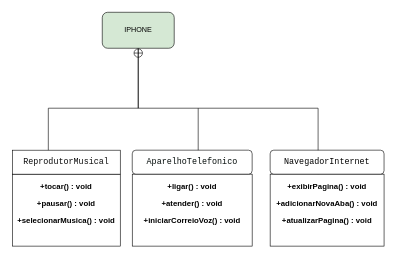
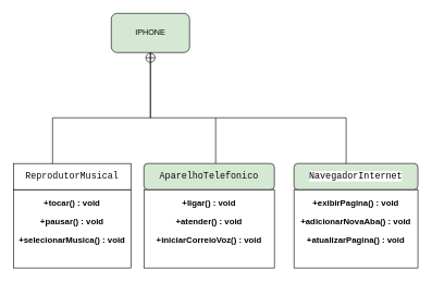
  <mxCell id="0" style=";html=1;" />
  <mxCell id="1" style=";html=1;" parent="0" />
  <mxCell id="2" style="edgeStyle=orthogonalEdgeStyle;rounded=0;html=1;jettySize=auto;orthogonalLoop=1;endArrow=circlePlus;endFill=0;" parent="1" source="4" edge="1"><mxGeometry relative="1" as="geometry"><Array as="points"><mxPoint x="80" y="180" /><mxPoint x="230" y="180" /></Array><mxPoint x="230" y="50" as="targetPoint" /></mxGeometry></mxCell>
  <mxCell id="3" value="&lt;p style=&quot;font-size: 13px;&quot;&gt;&lt;font style=&quot;font-size: 13px;&quot;&gt;+ligar() : void&lt;/font&gt;&lt;/p&gt;&lt;p style=&quot;font-size: 13px;&quot;&gt;&lt;font style=&quot;font-size: 13px;&quot;&gt;+atender() : void&lt;/font&gt;&lt;/p&gt;&lt;p style=&quot;font-size: 13px;&quot;&gt;&lt;font style=&quot;font-size: 13px;&quot;&gt;+iniciarCorreioVoz() : void&lt;/font&gt;&lt;/p&gt;" style="shape=rect;html=1;overflow=fill;whiteSpace=wrap;align=center;fontStyle=1" parent="1" vertex="1"><mxGeometry x="220" y="290" width="200" height="120" as="geometry" /></mxCell>
  <mxCell id="4" value="&lt;p style=&quot;font-size: 13px;&quot;&gt;&lt;font style=&quot;font-size: 13px;&quot;&gt;+tocar() : void&lt;/font&gt;&lt;/p&gt;&lt;p style=&quot;font-size: 13px;&quot;&gt;&lt;font style=&quot;font-size: 13px;&quot;&gt;+pausar() : void&lt;/font&gt;&lt;/p&gt;&lt;p style=&quot;font-size: 13px;&quot;&gt;&lt;font style=&quot;font-size: 13px;&quot;&gt;+selecionarMusica() : void&lt;/font&gt;&lt;/p&gt;" style="shape=rect;html=1;overflow=fill;whiteSpace=wrap;align=center;fontStyle=1" parent="1" vertex="1"><mxGeometry x="20" y="290" width="180" height="120" as="geometry" /></mxCell>
  <mxCell id="5" value="IPHONE" style="rounded=1;whiteSpace=wrap;html=1;fillColor=#d5e8d4;" vertex="1" parent="1"><mxGeometry x="170" y="20" width="120" height="60" as="geometry" /></mxCell>
  <mxCell id="6" value="&lt;p style=&quot;font-size: 13px;&quot;&gt;&lt;font style=&quot;font-size: 13px;&quot;&gt;+exibirPagina() : void&lt;/font&gt;&lt;/p&gt;&lt;p style=&quot;font-size: 13px;&quot;&gt;&lt;font style=&quot;font-size: 13px;&quot;&gt;+adicionarNovaAba() : void&lt;/font&gt;&lt;/p&gt;&lt;p style=&quot;font-size: 13px;&quot;&gt;&lt;font style=&quot;font-size: 13px;&quot;&gt;+atualizarPagina() : void&lt;/font&gt;&lt;/p&gt;" style="shape=rect;html=1;overflow=fill;whiteSpace=wrap;align=center;fontStyle=1" vertex="1" parent="1"><mxGeometry x="450" y="290" width="190" height="120" as="geometry" /></mxCell>
  <mxCell id="7" style="edgeStyle=elbowEdgeStyle;rounded=0;html=1;endArrow=circlePlus;endFill=0;jettySize=auto;orthogonalLoop=1;elbow=vertical;entryX=0.5;entryY=1;entryDx=0;entryDy=0;" edge="1" parent="1" target="5"><mxGeometry relative="1" as="geometry"><Array as="points"><mxPoint x="330" y="180" /></Array><mxPoint x="530" y="290" as="sourcePoint" /><mxPoint x="430" y="80" as="targetPoint" /></mxGeometry></mxCell>
  <mxCell id="8" value="&lt;br&gt;&lt;div style=&quot;font-family: Consolas, &amp;quot;Courier New&amp;quot;, monospace; font-weight: normal; font-size: 14px; line-height: 19px; white-space: pre;&quot;&gt;&lt;div style=&quot;&quot;&gt;&lt;font color=&quot;#0d0d0d&quot;&gt;ReprodutorMusical&lt;/font&gt;&lt;/div&gt;&lt;/div&gt;&lt;div&gt;&lt;br&gt;&lt;/div&gt;" style="whiteSpace=wrap;html=1;rounded=0;" vertex="1" parent="1"><mxGeometry x="20" y="250" width="180" height="40" as="geometry" /></mxCell>
- <mxCell id="9" value="&lt;div style=&quot;font-family: Consolas, &amp;quot;Courier New&amp;quot;, monospace; font-weight: normal; font-size: 14px; line-height: 19px; white-space: pre;&quot;&gt;&lt;div style=&quot;&quot;&gt;&lt;div style=&quot;line-height: 19px;&quot;&gt;&lt;font style=&quot;&quot; color=&quot;#050d0b&quot;&gt;AparelhoTelefonico&lt;/font&gt;&lt;/div&gt;&lt;/div&gt;&lt;/div&gt;" style="rounded=1;whiteSpace=wrap;html=1;" vertex="1" parent="1"><mxGeometry x="220" y="250" width="200" height="40" as="geometry" /></mxCell>
+ <mxCell id="9" value="&lt;div style=&quot;font-family: Consolas, &amp;quot;Courier New&amp;quot;, monospace; font-weight: normal; font-size: 14px; line-height: 19px; white-space: pre;&quot;&gt;&lt;div style=&quot;&quot;&gt;&lt;div style=&quot;line-height: 19px;&quot;&gt;&lt;font style=&quot;&quot; color=&quot;#050d0b&quot;&gt;AparelhoTelefonico&lt;/font&gt;&lt;/div&gt;&lt;/div&gt;&lt;/div&gt;" style="rounded=1;whiteSpace=wrap;html=1;fillColor=#d5e8d4;" vertex="1" parent="1"><mxGeometry x="220" y="250" width="200" height="40" as="geometry" /></mxCell>
  <mxCell id="10" value="" style="endArrow=none;html=1;rounded=0;" edge="1" parent="1"><mxGeometry width="50" height="50" relative="1" as="geometry"><mxPoint x="330" y="250" as="sourcePoint" /><mxPoint x="330" y="180" as="targetPoint" /></mxGeometry></mxCell>
- <mxCell id="11" value="&lt;div style=&quot;font-family: Consolas, &amp;quot;Courier New&amp;quot;, monospace; font-weight: normal; font-size: 14px; line-height: 19px; white-space: pre;&quot;&gt;&lt;div style=&quot;&quot;&gt;&lt;div style=&quot;line-height: 19px;&quot;&gt;&lt;div style=&quot;line-height: 19px;&quot;&gt;&lt;span style=&quot;background-color: rgb(255, 255, 255);&quot;&gt;NavegadorInternet&lt;/span&gt;&lt;/div&gt;&lt;/div&gt;&lt;/div&gt;&lt;/div&gt;" style="rounded=1;whiteSpace=wrap;html=1;" vertex="1" parent="1"><mxGeometry x="450" y="250" width="190" height="40" as="geometry" /></mxCell>
+ <mxCell id="11" value="&lt;div style=&quot;font-family: Consolas, &amp;quot;Courier New&amp;quot;, monospace; font-weight: normal; font-size: 14px; line-height: 19px; white-space: pre;&quot;&gt;&lt;div style=&quot;&quot;&gt;&lt;div style=&quot;line-height: 19px;&quot;&gt;&lt;div style=&quot;line-height: 19px;&quot;&gt;&lt;span style=&quot;background-color: rgb(255, 255, 255);&quot;&gt;NavegadorInternet&lt;/span&gt;&lt;/div&gt;&lt;/div&gt;&lt;/div&gt;&lt;/div&gt;" style="rounded=1;whiteSpace=wrap;html=1;fillColor=#d5e8d4;" vertex="1" parent="1"><mxGeometry x="450" y="250" width="190" height="40" as="geometry" /></mxCell>
